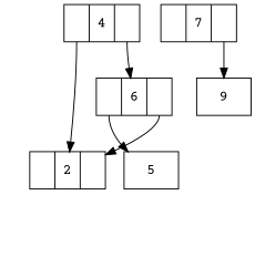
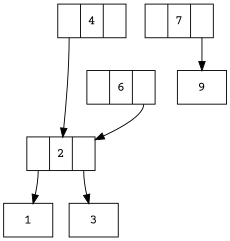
  digraph {
    fontname="Courier Prime"
    rankdir=TB
    node [fontname="Courier Prime" shape=record]
    edge [fontname="Courier Prime" tailport=C1]
    n1 [label="<C0>|4|<C1>"]
    n2 [label="<C0>|2|<C1>"]
    n3 [label="<C0>|6|<C1>"]
-   n6 [label=5]
+   n4 [label=1]
+   n5 [label=3]
    n7 [label="<C0>|7|<C1>"]
    n8 [label=9]
    n1 -> n2 [tailport=C0]
-   n1 -> n3
+   n2 -> n4 [tailport=C0]
+   n2 -> n5
    n3 -> n2
-   n3 -> n6 [tailport=C0]
    n7 -> n8
  }
